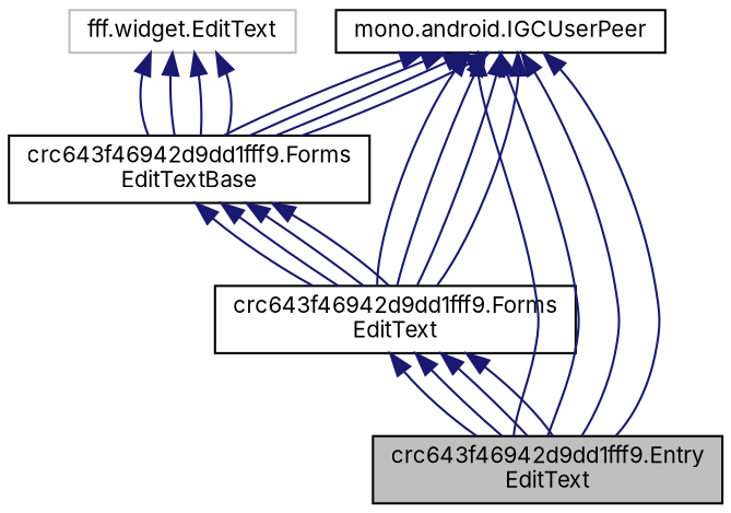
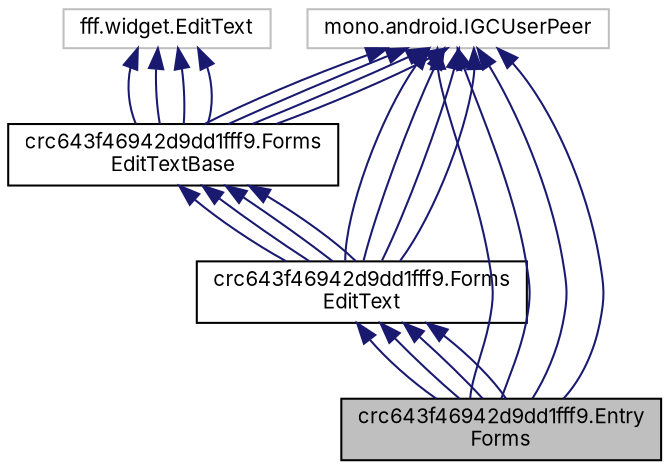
  digraph {
    fontname=Inter
    node [color=black fillcolor=white fontname=Inter fontsize=10 shape=record style=filled]
    edge [color=midnightblue dir=back fontname=Inter fontsize=10 labelfontname=Helvetica labelfontsize=10 style=solid]
-   n1 [fillcolor=grey75 fontcolor=black height=0.2 label="crc643f46942d9dd1fff9.Entry\lEditText" width=0.4]
+   n1 [fillcolor=grey75 fontcolor=black height=0.2 label="crc643f46942d9dd1fff9.Entry\lForms" width=0.4]
    n2 [height=0.2 label="crc643f46942d9dd1fff9.Forms\lEditText" width=0.4]
    n3 [height=0.2 label="crc643f46942d9dd1fff9.Forms\lEditTextBase" width=0.4]
    n4 [color=grey75 height=0.2 label="fff.widget.EditText" width=0.4]
-   n5 [height=0.2 label="mono.android.IGCUserPeer" width=0.4]
+   n5 [color=grey75 height=0.2 label="mono.android.IGCUserPeer" width=0.4]
    n2 -> n1
    n2 -> n1
    n2 -> n1
    n2 -> n1
    n3 -> n2
    n3 -> n2
    n3 -> n2
    n3 -> n2
    n4 -> n3
    n4 -> n3
    n4 -> n3
    n4 -> n3
    n5 -> n1
    n5 -> n1
    n5 -> n1
    n5 -> n1
    n5 -> n2
    n5 -> n2
    n5 -> n2
    n5 -> n2
    n5 -> n3
    n5 -> n3
    n5 -> n3
    n5 -> n3
  }
